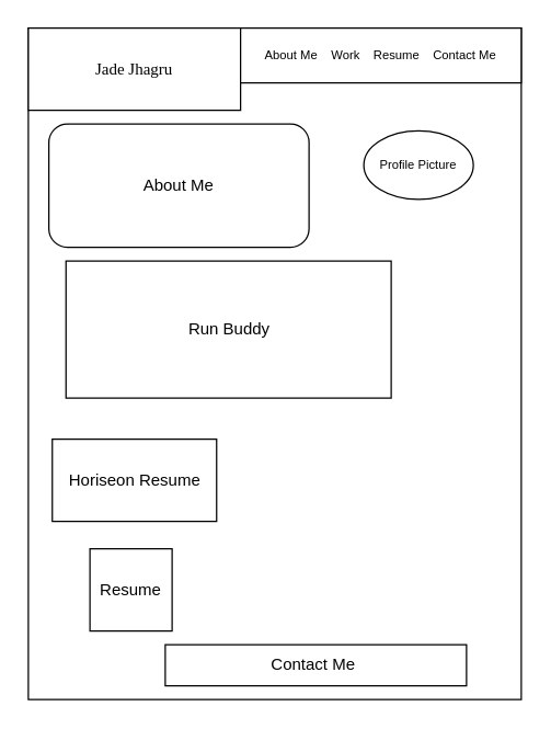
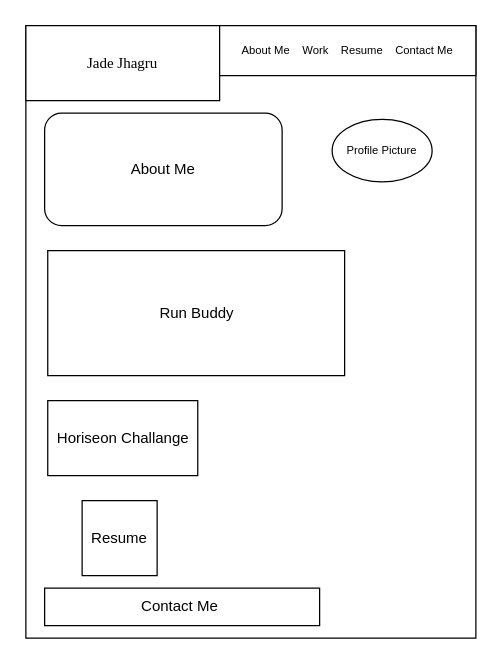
  <mxCell id="0" />
  <mxCell id="1" parent="0" />
  <mxCell id="2" value="" style="rounded=0;whiteSpace=wrap;html=1;" vertex="1" parent="1"><mxGeometry x="20" y="20" width="360" height="490" as="geometry" /></mxCell>
  <mxCell id="3" value="Profile Picture" style="ellipse;whiteSpace=wrap;html=1;aspect=fixed;fontSize=9;" vertex="1" parent="1"><mxGeometry x="265" y="95" width="80" height="50" as="geometry" /></mxCell>
  <mxCell id="4" value="Jade Jhagru" style="rounded=0;whiteSpace=wrap;html=1;fontFamily=Lucida Console;" vertex="1" parent="1"><mxGeometry x="20" y="20" width="155" height="60" as="geometry" /></mxCell>
  <mxCell id="5" value="About Me&amp;nbsp; &amp;nbsp; Work&amp;nbsp; &amp;nbsp; Resume&amp;nbsp; &amp;nbsp; Contact Me" style="rounded=0;whiteSpace=wrap;html=1;fontSize=9;" vertex="1" parent="1"><mxGeometry x="175" y="20" width="205" height="40" as="geometry" /></mxCell>
  <mxCell id="6" value="About Me" style="rounded=1;whiteSpace=wrap;html=1;" vertex="1" parent="1"><mxGeometry x="35" y="90" width="190" height="90" as="geometry" /></mxCell>
  <mxCell id="7" value="Resume" style="whiteSpace=wrap;html=1;aspect=fixed;" vertex="1" parent="1"><mxGeometry x="65" y="400" width="60" height="60" as="geometry" /></mxCell>
- <mxCell id="8" value="Run Buddy" style="rounded=0;whiteSpace=wrap;html=1;" vertex="1" parent="1"><mxGeometry x="47.5" y="190" width="237.5" height="100" as="geometry" /></mxCell>
- <mxCell id="9" value="Horiseon Resume" style="rounded=0;whiteSpace=wrap;html=1;" vertex="1" parent="1"><mxGeometry x="37.5" y="320" width="120" height="60" as="geometry" /></mxCell>
- <mxCell id="10" value="Contact Me&amp;nbsp;" style="rounded=0;whiteSpace=wrap;html=1;" vertex="1" parent="1"><mxGeometry x="120" y="470" width="220" height="30" as="geometry" /></mxCell>
+ <mxCell id="8" value="Run Buddy" style="rounded=0;whiteSpace=wrap;html=1;" vertex="1" parent="1"><mxGeometry x="37.5" y="200" width="237.5" height="100" as="geometry" /></mxCell>
+ <mxCell id="9" value="Horiseon Challange" style="rounded=0;whiteSpace=wrap;html=1;" vertex="1" parent="1"><mxGeometry x="37.5" y="320" width="120" height="60" as="geometry" /></mxCell>
+ <mxCell id="10" value="Contact Me&amp;nbsp;" style="rounded=0;whiteSpace=wrap;html=1;" vertex="1" parent="1"><mxGeometry x="35" y="470" width="220" height="30" as="geometry" /></mxCell>
